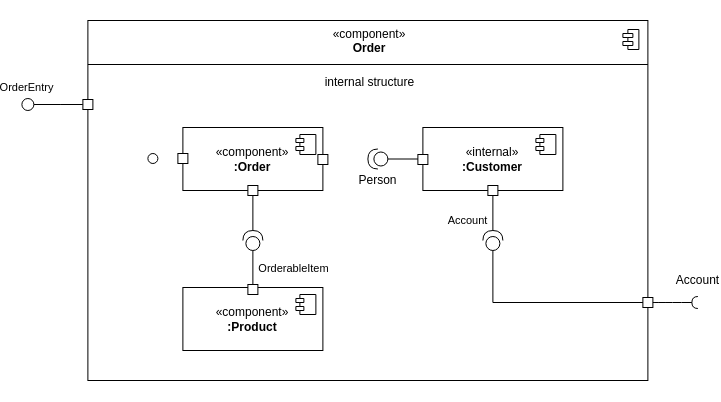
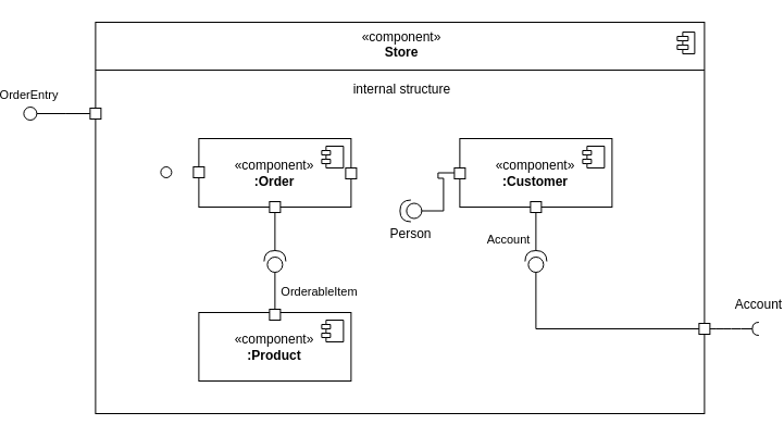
  <mxCell id="0" />
  <mxCell id="1" parent="0" />
  <mxCell id="2" value="Account" style="rounded=0;orthogonalLoop=1;jettySize=auto;html=1;endArrow=halfCircle;endFill=0;endSize=4;strokeWidth=1;sketch=0;fontSize=12;curved=1;" edge="1" parent="1"><mxGeometry x="1" y="22" relative="1" as="geometry"><mxPoint x="640.39" y="302" as="sourcePoint" /><mxPoint x="690.39" y="302" as="targetPoint" /><mxPoint as="offset" /></mxGeometry></mxCell>
  <mxCell id="3" value="" style="fontStyle=1;align=center;verticalAlign=middle;childLayout=stackLayout;horizontal=1;horizontalStack=0;resizeParent=1;resizeParentMax=0;resizeLast=0;marginBottom=0;" vertex="1" parent="1"><mxGeometry x="80.39" width="560" height="360" as="geometry" y="20" /></mxCell>
- <mxCell id="4" value="«component»&lt;br&gt;&lt;b&gt;Order&lt;/b&gt;" style="html=1;align=center;spacingLeft=4;verticalAlign=top;strokeColor=none;fillColor=none;whiteSpace=wrap;" vertex="1" parent="3"><mxGeometry width="560" height="40" as="geometry" /></mxCell>
+ <mxCell id="4" value="«component»&lt;br&gt;&lt;b&gt;Store&lt;/b&gt;" style="html=1;align=center;spacingLeft=4;verticalAlign=top;strokeColor=none;fillColor=none;whiteSpace=wrap;" vertex="1" parent="3"><mxGeometry width="560" height="40" as="geometry" /></mxCell>
  <mxCell id="5" value="" style="shape=module;jettyWidth=10;jettyHeight=4;" vertex="1" parent="4"><mxGeometry x="1" width="16" height="20" relative="1" as="geometry"><mxPoint x="-25" y="9" as="offset" /></mxGeometry></mxCell>
  <mxCell id="6" value="" style="line;strokeWidth=1;fillColor=none;align=left;verticalAlign=middle;spacingTop=-1;spacingLeft=3;spacingRight=3;rotatable=0;labelPosition=right;points=[];portConstraint=eastwest;" vertex="1" parent="3"><mxGeometry y="40" width="560" height="8" as="geometry" /></mxCell>
  <mxCell id="7" value="internal structure" style="align=center;spacingLeft=4;verticalAlign=top;strokeColor=none;fillColor=none;" vertex="1" parent="3"><mxGeometry y="48" width="560" height="312" as="geometry" /></mxCell>
  <mxCell id="8" style="edgeStyle=orthogonalEdgeStyle;rounded=0;orthogonalLoop=1;jettySize=auto;html=1;exitX=0;exitY=0.5;exitDx=0;exitDy=0;exitPerimeter=0;entryX=0;entryY=0.5;entryDx=0;entryDy=0;endArrow=none;endFill=0;" edge="1" parent="1" source="9" target="17"><mxGeometry relative="1" as="geometry" /></mxCell>
- <mxCell id="9" value="Person" style="shape=providedRequiredInterface;html=1;verticalLabelPosition=bottom;sketch=0;direction=west;verticalAlign=bottom;" vertex="1" parent="1"><mxGeometry x="360.39" y="148.5" width="20" height="20" as="geometry" /></mxCell>
+ <mxCell id="9" value="Person" style="shape=providedRequiredInterface;html=1;verticalLabelPosition=bottom;sketch=0;direction=west;verticalAlign=bottom;" vertex="1" parent="1"><mxGeometry x="360.39" y="183.5" width="20" height="20" as="geometry" /></mxCell>
  <mxCell id="10" style="edgeStyle=orthogonalEdgeStyle;rounded=0;orthogonalLoop=1;jettySize=auto;html=1;exitX=0.5;exitY=1;exitDx=0;exitDy=0;entryX=1;entryY=0.5;entryDx=0;entryDy=0;entryPerimeter=0;endArrow=none;endFill=0;" edge="1" parent="1" source="11" target="19"><mxGeometry relative="1" as="geometry" /></mxCell>
  <mxCell id="11" value="«component»&lt;br&gt;&lt;b&gt;:Order&lt;/b&gt;" style="html=1;dropTarget=0;whiteSpace=wrap;" vertex="1" parent="1"><mxGeometry x="175.39" y="127" width="140" height="63" as="geometry" /></mxCell>
  <mxCell id="12" value="" style="shape=module;jettyWidth=8;jettyHeight=4;" vertex="1" parent="11"><mxGeometry x="1" width="20" height="20" relative="1" as="geometry"><mxPoint x="-27" y="7" as="offset" /></mxGeometry></mxCell>
  <mxCell id="13" style="edgeStyle=orthogonalEdgeStyle;rounded=0;orthogonalLoop=1;jettySize=auto;html=1;exitX=0.5;exitY=0;exitDx=0;exitDy=0;entryX=0;entryY=0.5;entryDx=0;entryDy=0;entryPerimeter=0;endArrow=none;endFill=0;" edge="1" parent="1" source="15" target="19"><mxGeometry relative="1" as="geometry" /></mxCell>
  <mxCell id="14" value="OrderableItem" style="edgeLabel;html=1;align=center;verticalAlign=middle;resizable=0;points=[];" vertex="1" connectable="0" parent="13"><mxGeometry x="0.081" relative="1" as="geometry"><mxPoint x="40" as="offset" /></mxGeometry></mxCell>
  <mxCell id="15" value="«component»&lt;br&gt;&lt;b&gt;:Product&lt;/b&gt;" style="html=1;dropTarget=0;whiteSpace=wrap;" vertex="1" parent="1"><mxGeometry x="175.39" y="287" width="140" height="63" as="geometry" /></mxCell>
  <mxCell id="16" value="" style="shape=module;jettyWidth=8;jettyHeight=4;" vertex="1" parent="15"><mxGeometry x="1" width="20" height="20" relative="1" as="geometry"><mxPoint x="-27" y="7" as="offset" /></mxGeometry></mxCell>
- <mxCell id="17" value="«internal»&lt;br&gt;&lt;b&gt;:Customer&lt;/b&gt;" style="html=1;dropTarget=0;whiteSpace=wrap;" vertex="1" parent="1"><mxGeometry x="415.39" y="127" width="140" height="63" as="geometry" /></mxCell>
+ <mxCell id="17" value="«component»&lt;br&gt;&lt;b&gt;:Customer&lt;/b&gt;" style="html=1;dropTarget=0;whiteSpace=wrap;" vertex="1" parent="1"><mxGeometry x="415.39" y="127" width="140" height="63" as="geometry" /></mxCell>
  <mxCell id="18" value="" style="shape=module;jettyWidth=8;jettyHeight=4;" vertex="1" parent="17"><mxGeometry x="1" width="20" height="20" relative="1" as="geometry"><mxPoint x="-27" y="7" as="offset" /></mxGeometry></mxCell>
  <mxCell id="19" value="" style="shape=providedRequiredInterface;html=1;verticalLabelPosition=bottom;sketch=0;direction=north;" vertex="1" parent="1"><mxGeometry x="235.39" y="230" width="20" height="20" as="geometry" /></mxCell>
  <mxCell id="20" style="edgeStyle=orthogonalEdgeStyle;rounded=0;orthogonalLoop=1;jettySize=auto;html=1;exitX=1;exitY=0.5;exitDx=0;exitDy=0;exitPerimeter=0;entryX=0.5;entryY=1;entryDx=0;entryDy=0;endArrow=none;endFill=0;" edge="1" parent="1" source="22" target="17"><mxGeometry relative="1" as="geometry" /></mxCell>
  <mxCell id="21" value="Account" style="edgeLabel;html=1;align=center;verticalAlign=middle;resizable=0;points=[];" vertex="1" connectable="0" parent="20"><mxGeometry x="-0.45" y="1" relative="1" as="geometry"><mxPoint x="-25" as="offset" /></mxGeometry></mxCell>
  <mxCell id="22" value="" style="shape=providedRequiredInterface;html=1;verticalLabelPosition=bottom;sketch=0;rotation=0;direction=north;" vertex="1" parent="1"><mxGeometry x="475.39" y="230" width="20" height="20" as="geometry" /></mxCell>
  <mxCell id="23" style="edgeStyle=orthogonalEdgeStyle;rounded=0;orthogonalLoop=1;jettySize=auto;html=1;exitX=0;exitY=0.5;exitDx=0;exitDy=0;endArrow=oval;endFill=0;endSize=12;" edge="1" parent="1" source="25"><mxGeometry relative="1" as="geometry"><mxPoint x="20.39" y="104" as="targetPoint" /></mxGeometry></mxCell>
  <mxCell id="24" value="OrderEntry" style="edgeLabel;html=1;align=center;verticalAlign=middle;resizable=0;points=[];" vertex="1" connectable="0" parent="23"><mxGeometry x="0.874" y="2" relative="1" as="geometry"><mxPoint x="-5" y="-20" as="offset" /></mxGeometry></mxCell>
  <mxCell id="25" value="" style="fontStyle=0;labelPosition=right;verticalLabelPosition=middle;align=left;verticalAlign=middle;spacingLeft=2;" vertex="1" parent="1"><mxGeometry x="75.39" y="99" width="10" height="10" as="geometry" /></mxCell>
  <mxCell id="26" value="" style="fontStyle=0;labelPosition=right;verticalLabelPosition=middle;align=left;verticalAlign=middle;spacingLeft=2;" vertex="1" parent="1"><mxGeometry x="240.39" y="185" width="10" height="10" as="geometry" /></mxCell>
  <mxCell id="27" value="" style="fontStyle=0;labelPosition=right;verticalLabelPosition=middle;align=left;verticalAlign=middle;spacingLeft=2;" vertex="1" parent="1"><mxGeometry x="240.39" y="284" width="10" height="10" as="geometry" /></mxCell>
  <mxCell id="28" value="" style="fontStyle=0;labelPosition=right;verticalLabelPosition=middle;align=left;verticalAlign=middle;spacingLeft=2;" vertex="1" parent="1"><mxGeometry x="310.39" y="154" width="10" height="10" as="geometry" /></mxCell>
  <mxCell id="29" value="" style="fontStyle=0;labelPosition=right;verticalLabelPosition=middle;align=left;verticalAlign=middle;spacingLeft=2;" vertex="1" parent="1"><mxGeometry x="410.39" y="154" width="10" height="10" as="geometry" /></mxCell>
  <mxCell id="30" value="" style="fontStyle=0;labelPosition=right;verticalLabelPosition=middle;align=left;verticalAlign=middle;spacingLeft=2;" vertex="1" parent="1"><mxGeometry x="480.39" y="185" width="10" height="10" as="geometry" /></mxCell>
  <mxCell id="31" style="edgeStyle=orthogonalEdgeStyle;rounded=0;orthogonalLoop=1;jettySize=auto;html=1;exitX=1;exitY=0.75;exitDx=0;exitDy=0;entryX=0;entryY=0.5;entryDx=0;entryDy=0;entryPerimeter=0;endArrow=none;endFill=0;" edge="1" parent="1" source="7" target="22"><mxGeometry relative="1" as="geometry"><Array as="points"><mxPoint x="485.39" y="302" /></Array></mxGeometry></mxCell>
  <mxCell id="32" value="" style="fontStyle=0;labelPosition=right;verticalLabelPosition=middle;align=left;verticalAlign=middle;spacingLeft=2;" vertex="1" parent="1"><mxGeometry x="635.39" y="297" width="10" height="10" as="geometry" /></mxCell>
  <mxCell id="33" value="" style="ellipse;whiteSpace=wrap;html=1;align=center;aspect=fixed;fillColor=none;strokeColor=none;resizable=0;perimeter=centerPerimeter;rotatable=0;allowArrows=0;points=[];outlineConnect=1;" vertex="1" parent="1"><mxGeometry x="650.39" y="296" width="10" height="10" as="geometry" /></mxCell>
  <mxCell id="34" value="" style="fontStyle=0;labelPosition=right;verticalLabelPosition=middle;align=left;verticalAlign=middle;spacingLeft=2;" vertex="1" parent="1"><mxGeometry x="170.39" y="153" width="10" height="10" as="geometry" /></mxCell>
  <mxCell id="35" value="" style="ellipse;whiteSpace=wrap;html=1;aspect=fixed;" vertex="1" parent="1"><mxGeometry x="140.39" y="153" width="10" height="10" as="geometry" /></mxCell>
